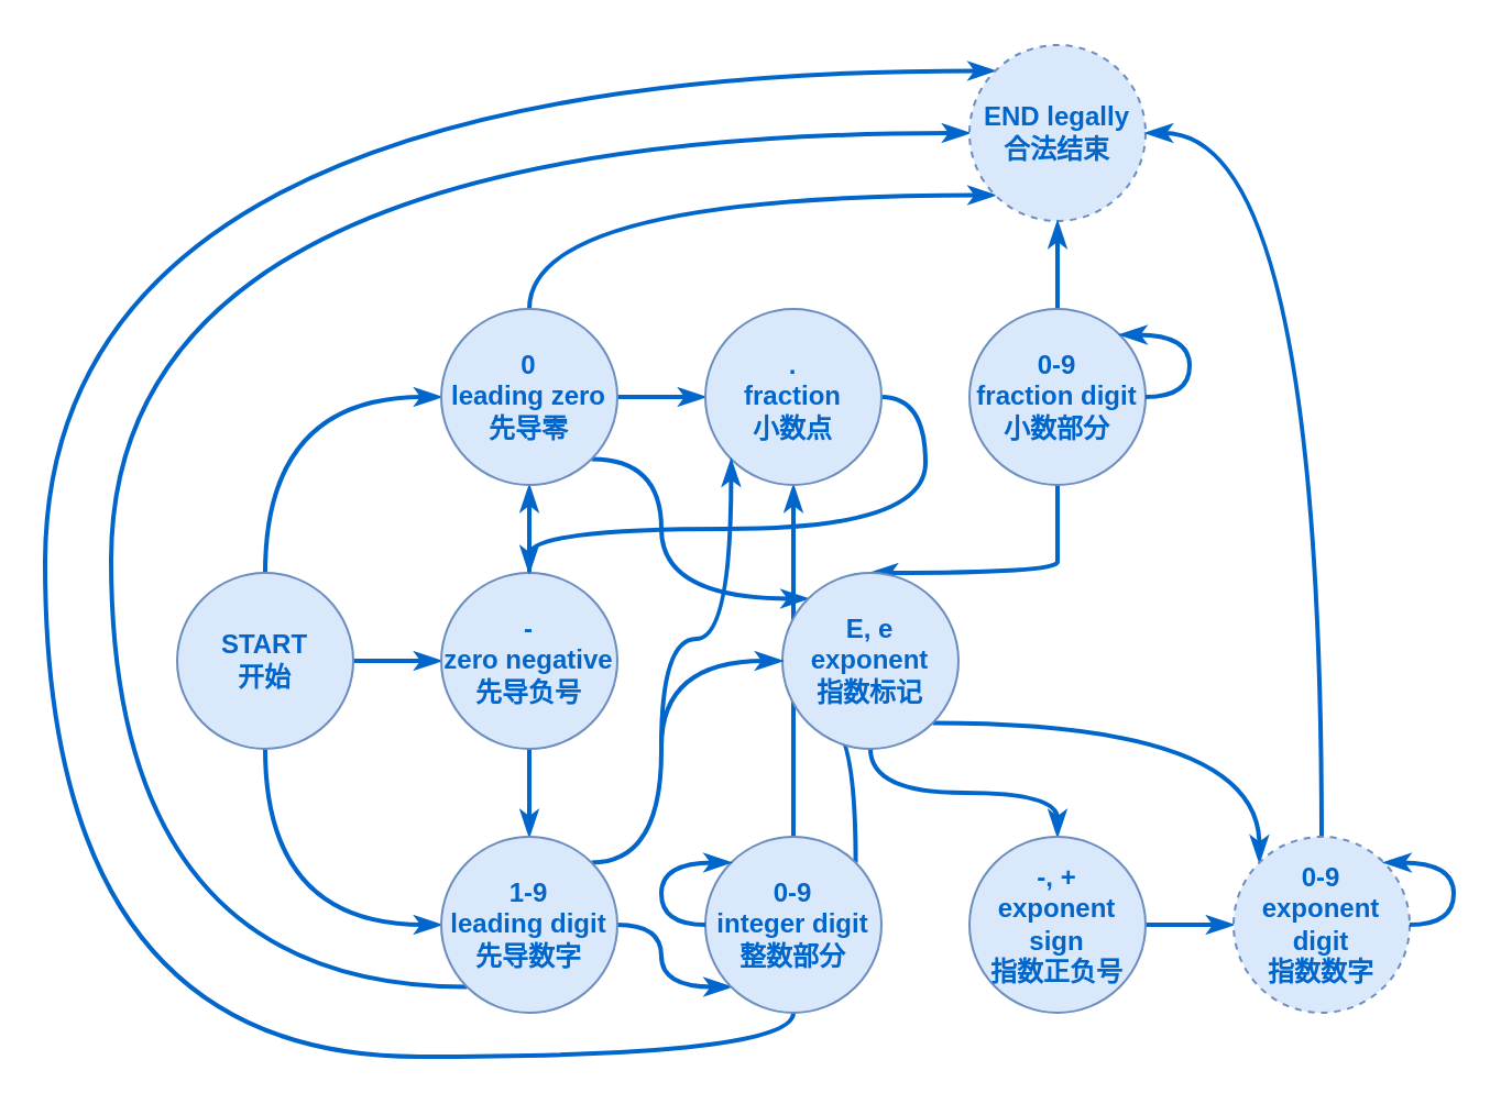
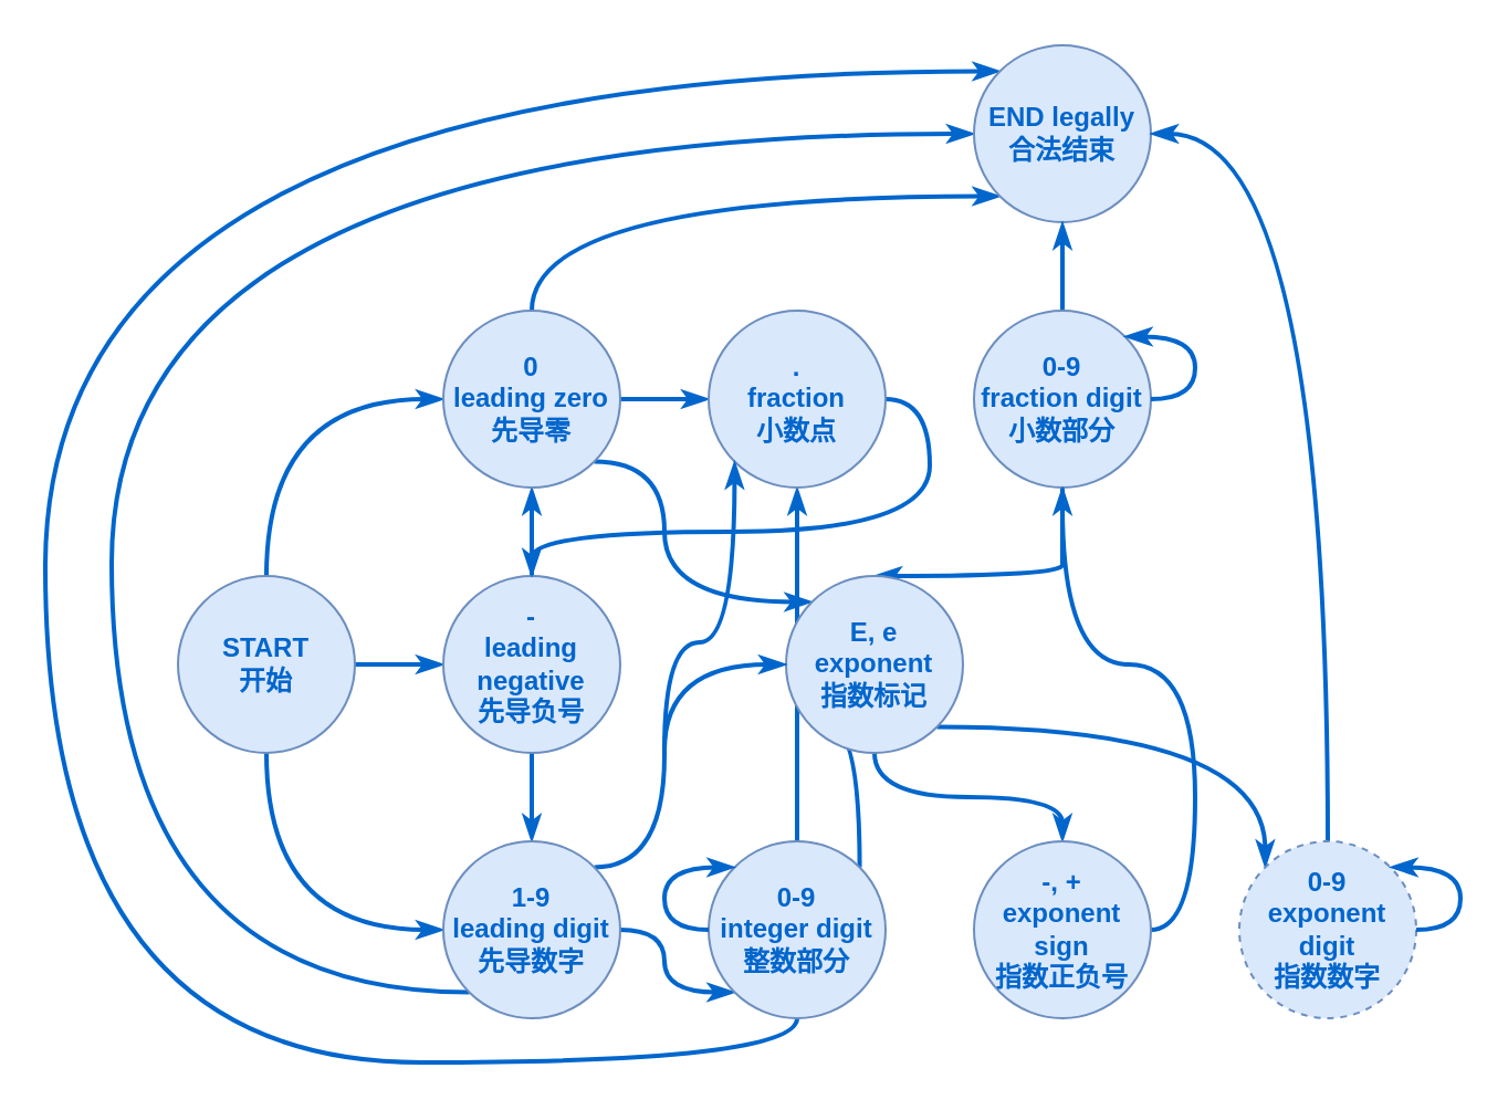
  <mxCell id="0" />
  <mxCell id="1" parent="0" />
  <mxCell id="2" style="edgeStyle=orthogonalEdgeStyle;orthogonalLoop=1;jettySize=auto;html=1;exitX=0.5;exitY=0;exitDx=0;exitDy=0;entryX=0;entryY=0.5;entryDx=0;entryDy=0;curved=1;strokeWidth=2;endArrow=classicThin;endFill=1;strokeColor=#0066CC;" edge="1" parent="1" source="5" target="12"><mxGeometry relative="1" as="geometry" /></mxCell>
  <mxCell id="3" style="edgeStyle=orthogonalEdgeStyle;curved=1;orthogonalLoop=1;jettySize=auto;html=1;exitX=0.5;exitY=1;exitDx=0;exitDy=0;entryX=0;entryY=0.5;entryDx=0;entryDy=0;endArrow=classicThin;endFill=1;strokeColor=#0066CC;strokeWidth=2;" edge="1" parent="1" source="5" target="16"><mxGeometry relative="1" as="geometry" /></mxCell>
  <mxCell id="4" style="edgeStyle=orthogonalEdgeStyle;curved=1;orthogonalLoop=1;jettySize=auto;html=1;exitX=1;exitY=0.5;exitDx=0;exitDy=0;entryX=0;entryY=0.5;entryDx=0;entryDy=0;endArrow=classicThin;endFill=1;strokeColor=#0066CC;strokeWidth=2;" edge="1" parent="1" source="5" target="8"><mxGeometry relative="1" as="geometry" /></mxCell>
  <mxCell id="5" value="START&lt;br&gt;开始" style="ellipse;whiteSpace=wrap;html=1;aspect=fixed;fillColor=#dae8fc;strokeColor=#6c8ebf;fontStyle=1;labelPosition=center;verticalLabelPosition=middle;align=center;verticalAlign=middle;fontColor=#0066CC;" vertex="1" parent="1"><mxGeometry x="80" y="260" width="80" height="80" as="geometry" /></mxCell>
  <mxCell id="6" style="edgeStyle=orthogonalEdgeStyle;curved=1;orthogonalLoop=1;jettySize=auto;html=1;exitX=0.5;exitY=1;exitDx=0;exitDy=0;entryX=0.5;entryY=0;entryDx=0;entryDy=0;endArrow=classicThin;endFill=1;strokeColor=#0066CC;strokeWidth=2;" edge="1" parent="1" source="8" target="16"><mxGeometry relative="1" as="geometry" /></mxCell>
  <mxCell id="7" style="edgeStyle=orthogonalEdgeStyle;curved=1;orthogonalLoop=1;jettySize=auto;html=1;exitX=0.5;exitY=0;exitDx=0;exitDy=0;entryX=0.5;entryY=1;entryDx=0;entryDy=0;endArrow=classicThin;endFill=1;strokeColor=#0066CC;strokeWidth=2;" edge="1" parent="1" source="8" target="12"><mxGeometry relative="1" as="geometry" /></mxCell>
- <mxCell id="8" value="-&lt;br&gt;zero negative&lt;br&gt;先导负号" style="ellipse;whiteSpace=wrap;html=1;aspect=fixed;fillColor=#dae8fc;strokeColor=#6c8ebf;fontStyle=1;labelPosition=center;verticalLabelPosition=middle;align=center;verticalAlign=middle;fontColor=#0066CC;" vertex="1" parent="1"><mxGeometry x="200" y="260" width="80" height="80" as="geometry" /></mxCell>
+ <mxCell id="8" value="-&lt;br&gt;leading negative&lt;br&gt;先导负号" style="ellipse;whiteSpace=wrap;html=1;aspect=fixed;fillColor=#dae8fc;strokeColor=#6c8ebf;fontStyle=1;labelPosition=center;verticalLabelPosition=middle;align=center;verticalAlign=middle;fontColor=#0066CC;" vertex="1" parent="1"><mxGeometry x="200" y="260" width="80" height="80" as="geometry" /></mxCell>
  <mxCell id="9" style="edgeStyle=orthogonalEdgeStyle;curved=1;orthogonalLoop=1;jettySize=auto;html=1;exitX=1;exitY=0.5;exitDx=0;exitDy=0;entryX=0;entryY=0.5;entryDx=0;entryDy=0;endArrow=classicThin;endFill=1;strokeColor=#0066CC;strokeWidth=2;" edge="1" parent="1" source="12" target="22"><mxGeometry relative="1" as="geometry" /></mxCell>
  <mxCell id="10" style="edgeStyle=orthogonalEdgeStyle;curved=1;orthogonalLoop=1;jettySize=auto;html=1;exitX=0.5;exitY=0;exitDx=0;exitDy=0;entryX=0;entryY=1;entryDx=0;entryDy=0;endArrow=classicThin;endFill=1;strokeColor=#0066CC;strokeWidth=2;" edge="1" parent="1" source="12" target="23"><mxGeometry relative="1" as="geometry"><Array as="points"><mxPoint x="240" y="88" /></Array></mxGeometry></mxCell>
  <mxCell id="11" style="edgeStyle=orthogonalEdgeStyle;curved=1;orthogonalLoop=1;jettySize=auto;html=1;exitX=1;exitY=1;exitDx=0;exitDy=0;entryX=0;entryY=0;entryDx=0;entryDy=0;endArrow=classicThin;endFill=1;strokeColor=#0066CC;strokeWidth=2;" edge="1" parent="1" source="12" target="29"><mxGeometry relative="1" as="geometry"><Array as="points"><mxPoint x="300" y="208" /><mxPoint x="300" y="272" /></Array></mxGeometry></mxCell>
  <mxCell id="12" value="0&lt;br&gt;leading zero&lt;br&gt;先导零" style="ellipse;whiteSpace=wrap;html=1;aspect=fixed;fillColor=#dae8fc;strokeColor=#6c8ebf;fontStyle=1;labelPosition=center;verticalLabelPosition=middle;align=center;verticalAlign=middle;fontColor=#0066CC;" vertex="1" parent="1"><mxGeometry x="200" y="140" width="80" height="80" as="geometry" /></mxCell>
  <mxCell id="13" style="edgeStyle=orthogonalEdgeStyle;curved=1;orthogonalLoop=1;jettySize=auto;html=1;exitX=1;exitY=0.5;exitDx=0;exitDy=0;entryX=0;entryY=1;entryDx=0;entryDy=0;endArrow=classicThin;endFill=1;strokeColor=#0066CC;strokeWidth=2;" edge="1" parent="1" source="16" target="20"><mxGeometry relative="1" as="geometry" /></mxCell>
  <mxCell id="14" style="edgeStyle=orthogonalEdgeStyle;curved=1;orthogonalLoop=1;jettySize=auto;html=1;exitX=0;exitY=1;exitDx=0;exitDy=0;entryX=0;entryY=0.5;entryDx=0;entryDy=0;endArrow=classicThin;endFill=1;strokeColor=#0066CC;strokeWidth=2;" edge="1" parent="1" source="16" target="23"><mxGeometry relative="1" as="geometry"><Array as="points"><mxPoint x="50" y="448" /><mxPoint x="50" y="60" /></Array></mxGeometry></mxCell>
  <mxCell id="15" style="edgeStyle=orthogonalEdgeStyle;curved=1;orthogonalLoop=1;jettySize=auto;html=1;exitX=1;exitY=0;exitDx=0;exitDy=0;endArrow=none;endFill=0;strokeColor=#0066CC;strokeWidth=2;entryX=0.5;entryY=1;entryDx=0;entryDy=0;" edge="1" parent="1" source="16" target="39"><mxGeometry relative="1" as="geometry"><mxPoint x="290" y="350" as="targetPoint" /><Array as="points"><mxPoint x="300" y="392" /></Array></mxGeometry></mxCell>
  <mxCell id="16" value="1-9&lt;br&gt;leading digit&lt;br&gt;先导数字" style="ellipse;whiteSpace=wrap;html=1;aspect=fixed;fillColor=#dae8fc;strokeColor=#6c8ebf;fontStyle=1;labelPosition=center;verticalLabelPosition=middle;align=center;verticalAlign=middle;fontColor=#0066CC;" vertex="1" parent="1"><mxGeometry x="200" y="380" width="80" height="80" as="geometry" /></mxCell>
  <mxCell id="17" style="edgeStyle=orthogonalEdgeStyle;curved=1;orthogonalLoop=1;jettySize=auto;html=1;exitX=1;exitY=0;exitDx=0;exitDy=0;entryX=0;entryY=1;entryDx=0;entryDy=0;endArrow=classicThin;endFill=1;strokeColor=#0066CC;strokeWidth=2;" edge="1" parent="1" source="20" target="29"><mxGeometry relative="1" as="geometry"><Array as="points"><mxPoint x="388" y="328" /></Array></mxGeometry></mxCell>
  <mxCell id="18" style="edgeStyle=orthogonalEdgeStyle;curved=1;orthogonalLoop=1;jettySize=auto;html=1;exitX=0.5;exitY=1;exitDx=0;exitDy=0;entryX=0;entryY=0;entryDx=0;entryDy=0;endArrow=classicThin;endFill=1;strokeColor=#0066CC;strokeWidth=2;" edge="1" parent="1" source="20" target="23"><mxGeometry relative="1" as="geometry"><Array as="points"><mxPoint x="360" y="480" /><mxPoint x="20" y="480" /><mxPoint x="20" y="32" /></Array></mxGeometry></mxCell>
  <mxCell id="19" style="edgeStyle=orthogonalEdgeStyle;curved=1;orthogonalLoop=1;jettySize=auto;html=1;exitX=0.5;exitY=0;exitDx=0;exitDy=0;entryX=0.5;entryY=1;entryDx=0;entryDy=0;endArrow=classicThin;endFill=1;strokeColor=#0066CC;strokeWidth=2;" edge="1" parent="1" source="20" target="22"><mxGeometry relative="1" as="geometry" /></mxCell>
  <mxCell id="20" value="0-9&lt;br&gt;integer digit&lt;br&gt;整数部分" style="ellipse;whiteSpace=wrap;html=1;aspect=fixed;fillColor=#dae8fc;strokeColor=#6c8ebf;fontStyle=1;labelPosition=center;verticalLabelPosition=middle;align=center;verticalAlign=middle;fontColor=#0066CC;" vertex="1" parent="1"><mxGeometry x="320" y="380" width="80" height="80" as="geometry" /></mxCell>
  <mxCell id="21" style="edgeStyle=orthogonalEdgeStyle;curved=1;orthogonalLoop=1;jettySize=auto;html=1;exitX=1;exitY=0.5;exitDx=0;exitDy=0;endArrow=classicThin;endFill=1;strokeColor=#0066CC;strokeWidth=2;" edge="1" parent="1" source="22" target="8"><mxGeometry relative="1" as="geometry"><mxPoint x="580" y="180" as="targetPoint" /></mxGeometry></mxCell>
  <mxCell id="22" value=".&lt;br&gt;fraction&lt;br&gt;小数点" style="ellipse;whiteSpace=wrap;html=1;aspect=fixed;fillColor=#dae8fc;strokeColor=#6c8ebf;fontStyle=1;labelPosition=center;verticalLabelPosition=middle;align=center;verticalAlign=middle;fontColor=#0066CC;" vertex="1" parent="1"><mxGeometry x="320" y="140" width="80" height="80" as="geometry" /></mxCell>
- <mxCell id="23" value="END legally&lt;br&gt;合法结束" style="ellipse;whiteSpace=wrap;html=1;aspect=fixed;fillColor=#dae8fc;strokeColor=#6c8ebf;fontStyle=1;labelPosition=center;verticalLabelPosition=middle;align=center;verticalAlign=middle;fontColor=#0066CC;dashed=1;" vertex="1" parent="1"><mxGeometry x="440" y="20" width="80" height="80" as="geometry" /></mxCell>
+ <mxCell id="23" value="END legally&lt;br&gt;合法结束" style="ellipse;whiteSpace=wrap;html=1;aspect=fixed;fillColor=#dae8fc;strokeColor=#6c8ebf;fontStyle=1;labelPosition=center;verticalLabelPosition=middle;align=center;verticalAlign=middle;fontColor=#0066CC;" vertex="1" parent="1"><mxGeometry x="440" y="20" width="80" height="80" as="geometry" /></mxCell>
  <mxCell id="24" style="edgeStyle=orthogonalEdgeStyle;curved=1;orthogonalLoop=1;jettySize=auto;html=1;exitX=0.5;exitY=0;exitDx=0;exitDy=0;entryX=0.5;entryY=1;entryDx=0;entryDy=0;endArrow=classicThin;endFill=1;strokeColor=#0066CC;strokeWidth=2;" edge="1" parent="1" source="26" target="23"><mxGeometry relative="1" as="geometry"><Array as="points"><mxPoint x="480" y="110" /><mxPoint x="480" y="110" /></Array></mxGeometry></mxCell>
  <mxCell id="25" style="edgeStyle=orthogonalEdgeStyle;curved=1;orthogonalLoop=1;jettySize=auto;html=1;exitX=0.5;exitY=1;exitDx=0;exitDy=0;entryX=0.5;entryY=0;entryDx=0;entryDy=0;endArrow=classicThin;endFill=1;strokeColor=#0066CC;strokeWidth=2;" edge="1" parent="1" source="26" target="29"><mxGeometry relative="1" as="geometry"><Array as="points"><mxPoint x="480" y="250" /><mxPoint x="480" y="250" /></Array></mxGeometry></mxCell>
  <mxCell id="26" value="0-9&lt;br&gt;fraction digit&lt;br&gt;小数部分" style="ellipse;whiteSpace=wrap;html=1;aspect=fixed;fillColor=#dae8fc;strokeColor=#6c8ebf;fontStyle=1;labelPosition=center;verticalLabelPosition=middle;align=center;verticalAlign=middle;fontColor=#0066CC;" vertex="1" parent="1"><mxGeometry x="440" y="140" width="80" height="80" as="geometry" /></mxCell>
  <mxCell id="27" style="edgeStyle=orthogonalEdgeStyle;curved=1;orthogonalLoop=1;jettySize=auto;html=1;exitX=0.5;exitY=1;exitDx=0;exitDy=0;entryX=0.5;entryY=0;entryDx=0;entryDy=0;endArrow=classicThin;endFill=1;strokeColor=#0066CC;strokeWidth=2;" edge="1" parent="1" source="29" target="32"><mxGeometry relative="1" as="geometry" /></mxCell>
  <mxCell id="28" style="edgeStyle=orthogonalEdgeStyle;curved=1;orthogonalLoop=1;jettySize=auto;html=1;exitX=1;exitY=1;exitDx=0;exitDy=0;entryX=0;entryY=0;entryDx=0;entryDy=0;endArrow=classicThin;endFill=1;strokeColor=#0066CC;strokeWidth=2;" edge="1" parent="1" source="29" target="35"><mxGeometry relative="1" as="geometry" /></mxCell>
  <mxCell id="29" value="E, e&lt;br&gt;exponent&lt;br&gt;指数标记" style="ellipse;whiteSpace=wrap;html=1;aspect=fixed;fillColor=#dae8fc;strokeColor=#6c8ebf;fontStyle=1;labelPosition=center;verticalLabelPosition=middle;align=center;verticalAlign=middle;fontColor=#0066CC;" vertex="1" parent="1"><mxGeometry x="355" y="260" width="80" height="80" as="geometry" /></mxCell>
  <mxCell id="30" style="edgeStyle=orthogonalEdgeStyle;curved=1;orthogonalLoop=1;jettySize=auto;html=1;exitX=0;exitY=0.5;exitDx=0;exitDy=0;entryX=0;entryY=0;entryDx=0;entryDy=0;endArrow=classicThin;endFill=1;strokeColor=#0066CC;strokeWidth=2;" edge="1" parent="1" source="20" target="20"><mxGeometry relative="1" as="geometry"><Array as="points"><mxPoint x="300" y="420" /><mxPoint x="300" y="392" /></Array></mxGeometry></mxCell>
- <mxCell id="31" style="edgeStyle=orthogonalEdgeStyle;curved=1;orthogonalLoop=1;jettySize=auto;html=1;exitX=1;exitY=0.5;exitDx=0;exitDy=0;entryX=0;entryY=0.5;entryDx=0;entryDy=0;endArrow=classicThin;endFill=1;strokeColor=#0066CC;strokeWidth=2;" edge="1" parent="1" source="32" target="35"><mxGeometry relative="1" as="geometry" /></mxCell>
+ <mxCell id="31" style="edgeStyle=orthogonalEdgeStyle;curved=1;orthogonalLoop=1;jettySize=auto;html=1;exitX=1;exitY=0.5;exitDx=0;exitDy=0;endArrow=classicThin;endFill=1;strokeColor=#0066CC;strokeWidth=2;" edge="1" parent="1" source="32" target="26"><mxGeometry relative="1" as="geometry" /></mxCell>
  <mxCell id="32" value="-, +&lt;br&gt;exponent sign&lt;br&gt;指数正负号" style="ellipse;whiteSpace=wrap;html=1;aspect=fixed;fillColor=#dae8fc;strokeColor=#6c8ebf;fontStyle=1;labelPosition=center;verticalLabelPosition=middle;align=center;verticalAlign=middle;fontColor=#0066CC;" vertex="1" parent="1"><mxGeometry x="440" y="380" width="80" height="80" as="geometry" /></mxCell>
  <mxCell id="33" style="edgeStyle=orthogonalEdgeStyle;curved=1;orthogonalLoop=1;jettySize=auto;html=1;exitX=1;exitY=0.5;exitDx=0;exitDy=0;entryX=1;entryY=0;entryDx=0;entryDy=0;endArrow=classicThin;endFill=1;strokeColor=#0066CC;strokeWidth=2;" edge="1" parent="1" source="26" target="26"><mxGeometry relative="1" as="geometry"><Array as="points"><mxPoint x="540" y="180" /><mxPoint x="540" y="152" /></Array></mxGeometry></mxCell>
  <mxCell id="34" style="edgeStyle=orthogonalEdgeStyle;curved=1;orthogonalLoop=1;jettySize=auto;html=1;exitX=0.5;exitY=0;exitDx=0;exitDy=0;entryX=1;entryY=0.5;entryDx=0;entryDy=0;endArrow=classicThin;endFill=1;strokeColor=#0066CC;strokeWidth=2;" edge="1" parent="1" source="35" target="23"><mxGeometry relative="1" as="geometry"><Array as="points"><mxPoint x="600" y="60" /></Array></mxGeometry></mxCell>
  <mxCell id="35" value="0-9&lt;br&gt;exponent digit&lt;br&gt;指数数字" style="ellipse;whiteSpace=wrap;html=1;aspect=fixed;fillColor=#dae8fc;strokeColor=#6c8ebf;fontStyle=1;labelPosition=center;verticalLabelPosition=middle;align=center;verticalAlign=middle;fontColor=#0066CC;dashed=1;" vertex="1" parent="1"><mxGeometry x="560" y="380" width="80" height="80" as="geometry" /></mxCell>
  <mxCell id="36" style="edgeStyle=orthogonalEdgeStyle;curved=1;orthogonalLoop=1;jettySize=auto;html=1;exitX=1;exitY=0.5;exitDx=0;exitDy=0;entryX=1;entryY=0;entryDx=0;entryDy=0;endArrow=classicThin;endFill=1;strokeColor=#0066CC;strokeWidth=2;" edge="1" parent="1" source="35" target="35"><mxGeometry relative="1" as="geometry"><Array as="points"><mxPoint x="660" y="420" /><mxPoint x="660" y="392" /></Array></mxGeometry></mxCell>
  <mxCell id="37" style="edgeStyle=orthogonalEdgeStyle;orthogonalLoop=1;jettySize=auto;html=1;entryX=0;entryY=1;entryDx=0;entryDy=0;endArrow=classicThin;endFill=1;strokeColor=#0066CC;strokeWidth=2;curved=1;exitX=0.5;exitY=0;exitDx=0;exitDy=0;" edge="1" parent="1" source="39" target="22"><mxGeometry relative="1" as="geometry"><mxPoint x="340" y="290" as="sourcePoint" /><mxPoint x="430.72" y="208.28" as="targetPoint" /><Array as="points"><mxPoint x="300" y="290" /><mxPoint x="332" y="290" /><mxPoint x="332" y="208" /></Array></mxGeometry></mxCell>
  <mxCell id="38" style="edgeStyle=orthogonalEdgeStyle;curved=1;orthogonalLoop=1;jettySize=auto;html=1;endArrow=classicThin;endFill=1;strokeColor=#0066CC;strokeWidth=2;entryX=0;entryY=0.5;entryDx=0;entryDy=0;exitX=0.5;exitY=0;exitDx=0;exitDy=0;" edge="1" parent="1" source="39" target="29"><mxGeometry relative="1" as="geometry"><mxPoint x="380" y="300" as="sourcePoint" /><mxPoint x="340" y="310" as="targetPoint" /><Array as="points"><mxPoint x="300" y="300" /></Array></mxGeometry></mxCell>
  <mxCell id="39" value="" style="rounded=0;whiteSpace=wrap;html=1;fillColor=#0066CC;strokeColor=none;" vertex="1" parent="1"><mxGeometry x="299" y="339" width="2" height="2" as="geometry" /></mxCell>
